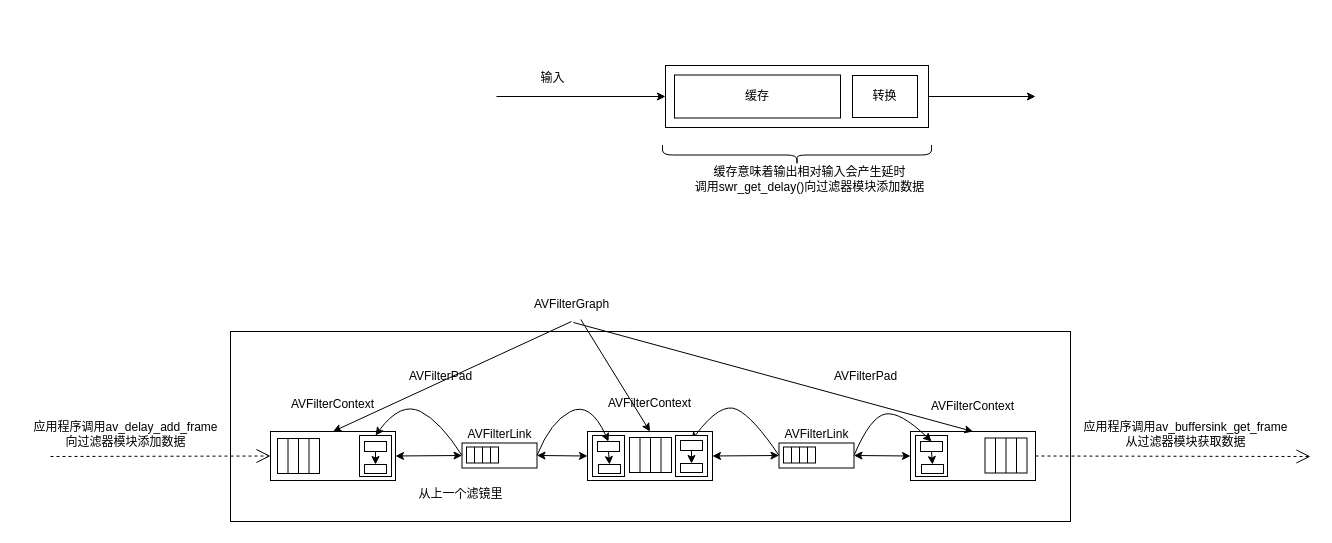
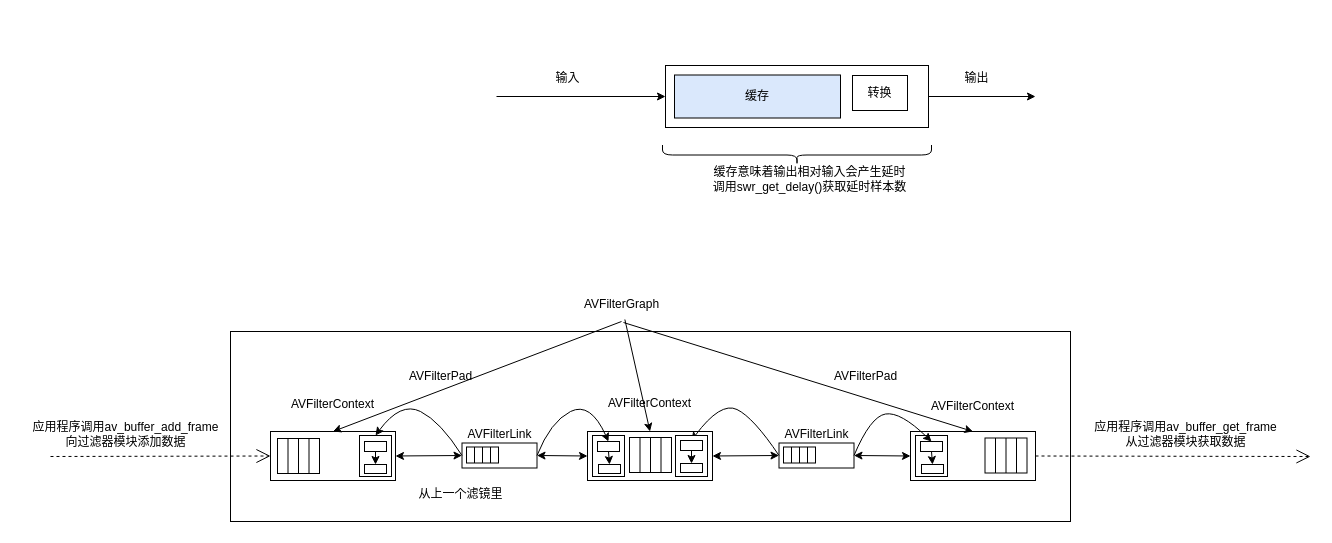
  <mxCell id="0" />
  <mxCell id="1" parent="0" />
  <mxCell id="2" value="" style="rounded=0;whiteSpace=wrap;html=1;" vertex="1" parent="1"><mxGeometry x="230" y="331" width="840" height="190" as="geometry" /></mxCell>
  <mxCell id="3" value="" style="rounded=0;whiteSpace=wrap;html=1;" parent="1" vertex="1"><mxGeometry x="665" y="65" width="263" height="62" as="geometry" /></mxCell>
  <mxCell id="4" value="" style="endArrow=classic;html=1;rounded=0;exitX=1;exitY=0.5;exitDx=0;exitDy=0;" parent="1" source="3" edge="1"><mxGeometry width="50" height="50" relative="1" as="geometry"><mxPoint x="835" y="232" as="sourcePoint" /><mxPoint x="1035" y="96" as="targetPoint" /></mxGeometry></mxCell>
  <mxCell id="5" value="" style="endArrow=classic;html=1;rounded=0;entryX=0;entryY=0.5;entryDx=0;entryDy=0;" parent="1" target="3" edge="1"><mxGeometry width="50" height="50" relative="1" as="geometry"><mxPoint x="496" y="96" as="sourcePoint" /><mxPoint x="552" y="38" as="targetPoint" /></mxGeometry></mxCell>
- <mxCell id="6" value="输入" style="text;html=1;align=center;verticalAlign=middle;resizable=0;points=[];autosize=1;strokeColor=none;fillColor=none;" parent="1" vertex="1"><mxGeometry x="531" y="65" width="42" height="26" as="geometry" /></mxCell>
- <mxCell id="8" value="缓存" style="rounded=0;whiteSpace=wrap;html=1;" parent="1" vertex="1"><mxGeometry x="674" y="74.5" width="166" height="43" as="geometry" /></mxCell>
+ <mxCell id="6" value="输入" style="text;html=1;align=center;verticalAlign=middle;resizable=0;points=[];autosize=1;strokeColor=none;fillColor=none;" parent="1" vertex="1"><mxGeometry x="546" y="65" width="42" height="26" as="geometry" /></mxCell>
+ <mxCell id="7" value="输出" style="text;html=1;align=center;verticalAlign=middle;resizable=0;points=[];autosize=1;strokeColor=none;fillColor=none;" parent="1" vertex="1"><mxGeometry x="955" y="65" width="42" height="26" as="geometry" /></mxCell>
+ <mxCell id="8" value="缓存" style="rounded=0;whiteSpace=wrap;html=1;fillColor=#dae8fc;" parent="1" vertex="1"><mxGeometry x="674" y="74.5" width="166" height="43" as="geometry" /></mxCell>
  <mxCell id="9" value="" style="shape=curlyBracket;whiteSpace=wrap;html=1;rounded=1;labelPosition=left;verticalLabelPosition=middle;align=right;verticalAlign=middle;size=0.5;rotation=-90;" parent="1" vertex="1"><mxGeometry x="786.5" y="20" width="20" height="269" as="geometry" /></mxCell>
- <mxCell id="10" value="缓存意味着输出相对输入会产生延时&lt;br&gt;调用swr_get_delay()向过滤器模块添加数据" style="text;html=1;align=center;verticalAlign=middle;resizable=0;points=[];autosize=1;strokeColor=none;fillColor=none;" parent="1" vertex="1"><mxGeometry x="703" y="158.5" width="211" height="41" as="geometry" /></mxCell>
- <mxCell id="11" value="转换" style="rounded=0;whiteSpace=wrap;html=1;" parent="1" vertex="1"><mxGeometry x="852" y="75" width="65" height="42" as="geometry" /></mxCell>
+ <mxCell id="10" value="缓存意味着输出相对输入会产生延时&lt;br&gt;调用swr_get_delay()获取延时样本数" style="text;html=1;align=center;verticalAlign=middle;resizable=0;points=[];autosize=1;strokeColor=none;fillColor=none;" parent="1" vertex="1"><mxGeometry x="703" y="158.5" width="211" height="41" as="geometry" /></mxCell>
+ <mxCell id="11" value="转换" style="rounded=0;whiteSpace=wrap;html=1;" parent="1" vertex="1"><mxGeometry x="852" y="75" width="55" height="35" as="geometry" /></mxCell>
  <mxCell id="12" value="" style="rounded=0;whiteSpace=wrap;html=1;" vertex="1" parent="1"><mxGeometry x="270" y="431" width="125" height="49" as="geometry" /></mxCell>
  <mxCell id="13" value="AVFilterContext" style="text;html=1;align=center;verticalAlign=middle;resizable=0;points=[];autosize=1;strokeColor=none;fillColor=none;" vertex="1" parent="1"><mxGeometry x="281" y="391" width="101" height="26" as="geometry" /></mxCell>
  <mxCell id="14" value="" style="rounded=0;whiteSpace=wrap;html=1;" vertex="1" parent="1"><mxGeometry x="277" y="438" width="42" height="35" as="geometry" /></mxCell>
  <mxCell id="15" value="" style="endArrow=none;html=1;rounded=0;entryX=0.5;entryY=0;entryDx=0;entryDy=0;exitX=0.5;exitY=1;exitDx=0;exitDy=0;" edge="1" parent="1" source="14" target="14"><mxGeometry width="50" height="50" relative="1" as="geometry"><mxPoint x="44" y="704" as="sourcePoint" /><mxPoint x="94" y="654" as="targetPoint" /></mxGeometry></mxCell>
  <mxCell id="16" value="" style="endArrow=none;html=1;rounded=0;entryX=0.75;entryY=0;entryDx=0;entryDy=0;exitX=0.75;exitY=1;exitDx=0;exitDy=0;" edge="1" parent="1" source="14" target="14"><mxGeometry width="50" height="50" relative="1" as="geometry"><mxPoint x="298" y="660" as="sourcePoint" /><mxPoint x="348" y="610" as="targetPoint" /></mxGeometry></mxCell>
  <mxCell id="17" value="" style="endArrow=none;html=1;rounded=0;entryX=0.25;entryY=0;entryDx=0;entryDy=0;exitX=0.25;exitY=1;exitDx=0;exitDy=0;" edge="1" parent="1" source="14" target="14"><mxGeometry width="50" height="50" relative="1" as="geometry"><mxPoint x="139" y="718" as="sourcePoint" /><mxPoint x="189" y="668" as="targetPoint" /></mxGeometry></mxCell>
  <mxCell id="18" value="" style="rounded=0;whiteSpace=wrap;html=1;" vertex="1" parent="1"><mxGeometry x="359" y="435" width="32" height="41" as="geometry" /></mxCell>
  <mxCell id="19" value="" style="rounded=0;whiteSpace=wrap;html=1;" vertex="1" parent="1"><mxGeometry x="364" y="441" width="22" height="10" as="geometry" /></mxCell>
  <mxCell id="20" value="" style="rounded=0;whiteSpace=wrap;html=1;" vertex="1" parent="1"><mxGeometry x="364" y="464" width="22" height="9" as="geometry" /></mxCell>
  <mxCell id="21" value="" style="endArrow=classic;html=1;rounded=0;exitX=0.5;exitY=1;exitDx=0;exitDy=0;entryX=0.5;entryY=0;entryDx=0;entryDy=0;" edge="1" parent="1" source="19" target="20"><mxGeometry width="50" height="50" relative="1" as="geometry"><mxPoint x="409" y="548" as="sourcePoint" /><mxPoint x="459" y="498" as="targetPoint" /></mxGeometry></mxCell>
  <mxCell id="22" value="" style="endArrow=classic;startArrow=classic;html=1;rounded=0;exitX=1;exitY=0.5;exitDx=0;exitDy=0;entryX=0;entryY=0.5;entryDx=0;entryDy=0;" edge="1" parent="1" source="12" target="23"><mxGeometry width="50" height="50" relative="1" as="geometry"><mxPoint x="448" y="488" as="sourcePoint" /><mxPoint x="438" y="456" as="targetPoint" /></mxGeometry></mxCell>
  <mxCell id="23" value="" style="rounded=0;whiteSpace=wrap;html=1;" vertex="1" parent="1"><mxGeometry x="461.5" y="442.5" width="75" height="25" as="geometry" /></mxCell>
  <mxCell id="24" value="" style="rounded=0;whiteSpace=wrap;html=1;" vertex="1" parent="1"><mxGeometry x="466" y="446.5" width="32" height="16" as="geometry" /></mxCell>
  <mxCell id="25" value="" style="endArrow=none;html=1;rounded=0;entryX=0.75;entryY=0;entryDx=0;entryDy=0;exitX=0.75;exitY=1;exitDx=0;exitDy=0;" edge="1" parent="1" source="24" target="24"><mxGeometry width="50" height="50" relative="1" as="geometry"><mxPoint x="374.5" y="605.5" as="sourcePoint" /><mxPoint x="424.5" y="555.5" as="targetPoint" /></mxGeometry></mxCell>
  <mxCell id="26" value="" style="endArrow=none;html=1;rounded=0;entryX=0.5;entryY=0;entryDx=0;entryDy=0;exitX=0.5;exitY=1;exitDx=0;exitDy=0;" edge="1" parent="1" source="24" target="24"><mxGeometry width="50" height="50" relative="1" as="geometry"><mxPoint x="190.5" y="681.5" as="sourcePoint" /><mxPoint x="240.5" y="631.5" as="targetPoint" /></mxGeometry></mxCell>
  <mxCell id="27" value="" style="endArrow=none;html=1;rounded=0;entryX=0.25;entryY=0;entryDx=0;entryDy=0;exitX=0.25;exitY=1;exitDx=0;exitDy=0;" edge="1" parent="1" source="24" target="24"><mxGeometry width="50" height="50" relative="1" as="geometry"><mxPoint x="285.5" y="603.5" as="sourcePoint" /><mxPoint x="335.5" y="553.5" as="targetPoint" /></mxGeometry></mxCell>
  <mxCell id="28" value="AVFilterLink" style="text;html=1;align=center;verticalAlign=middle;resizable=0;points=[];autosize=1;strokeColor=none;fillColor=none;" vertex="1" parent="1"><mxGeometry x="458" y="420.5" width="82" height="26" as="geometry" /></mxCell>
  <mxCell id="29" value="" style="rounded=0;whiteSpace=wrap;html=1;" vertex="1" parent="1"><mxGeometry x="587" y="431" width="125" height="49" as="geometry" /></mxCell>
  <mxCell id="30" value="AVFilterContext" style="text;html=1;align=center;verticalAlign=middle;resizable=0;points=[];autosize=1;strokeColor=none;fillColor=none;" vertex="1" parent="1"><mxGeometry x="598" y="390" width="101" height="26" as="geometry" /></mxCell>
  <mxCell id="31" value="" style="rounded=0;whiteSpace=wrap;html=1;" vertex="1" parent="1"><mxGeometry x="629" y="437" width="42" height="35" as="geometry" /></mxCell>
  <mxCell id="32" value="" style="endArrow=none;html=1;rounded=0;entryX=0.5;entryY=0;entryDx=0;entryDy=0;exitX=0.5;exitY=1;exitDx=0;exitDy=0;" edge="1" source="31" target="31" parent="1"><mxGeometry width="50" height="50" relative="1" as="geometry"><mxPoint x="234.5" y="699" as="sourcePoint" /><mxPoint x="284.5" y="649" as="targetPoint" /></mxGeometry></mxCell>
  <mxCell id="33" value="" style="endArrow=none;html=1;rounded=0;entryX=0.75;entryY=0;entryDx=0;entryDy=0;exitX=0.75;exitY=1;exitDx=0;exitDy=0;" edge="1" source="31" target="31" parent="1"><mxGeometry width="50" height="50" relative="1" as="geometry"><mxPoint x="488.5" y="655" as="sourcePoint" /><mxPoint x="538.5" y="605" as="targetPoint" /></mxGeometry></mxCell>
  <mxCell id="34" value="" style="endArrow=none;html=1;rounded=0;entryX=0.25;entryY=0;entryDx=0;entryDy=0;exitX=0.25;exitY=1;exitDx=0;exitDy=0;" edge="1" source="31" target="31" parent="1"><mxGeometry width="50" height="50" relative="1" as="geometry"><mxPoint x="329.5" y="713" as="sourcePoint" /><mxPoint x="379.5" y="663" as="targetPoint" /></mxGeometry></mxCell>
  <mxCell id="35" value="" style="rounded=0;whiteSpace=wrap;html=1;" vertex="1" parent="1"><mxGeometry x="592" y="435" width="32" height="41" as="geometry" /></mxCell>
  <mxCell id="36" value="" style="rounded=0;whiteSpace=wrap;html=1;" vertex="1" parent="1"><mxGeometry x="597" y="441" width="22" height="10" as="geometry" /></mxCell>
  <mxCell id="37" value="" style="rounded=0;whiteSpace=wrap;html=1;" vertex="1" parent="1"><mxGeometry x="598" y="464" width="22" height="9" as="geometry" /></mxCell>
  <mxCell id="38" value="" style="endArrow=classic;html=1;rounded=0;entryX=0.5;entryY=0;entryDx=0;entryDy=0;exitX=0.5;exitY=1;exitDx=0;exitDy=0;" edge="1" source="36" target="37" parent="1"><mxGeometry width="50" height="50" relative="1" as="geometry"><mxPoint x="634" y="468" as="sourcePoint" /><mxPoint x="698" y="498" as="targetPoint" /></mxGeometry></mxCell>
  <mxCell id="39" value="" style="endArrow=classic;startArrow=classic;html=1;rounded=0;entryX=0;entryY=0.5;entryDx=0;entryDy=0;exitX=1;exitY=0.5;exitDx=0;exitDy=0;" edge="1" parent="1" source="23" target="29"><mxGeometry width="50" height="50" relative="1" as="geometry"><mxPoint x="508" y="561" as="sourcePoint" /><mxPoint x="558" y="511" as="targetPoint" /></mxGeometry></mxCell>
  <mxCell id="40" value="AVFilterPad" style="text;html=1;align=center;verticalAlign=middle;resizable=0;points=[];autosize=1;strokeColor=none;fillColor=none;" vertex="1" parent="1"><mxGeometry x="395" y="361" width="90" height="30" as="geometry" /></mxCell>
  <mxCell id="41" value="" style="rounded=0;whiteSpace=wrap;html=1;" vertex="1" parent="1"><mxGeometry x="778.5" y="442.5" width="75" height="25" as="geometry" /></mxCell>
  <mxCell id="42" value="" style="rounded=0;whiteSpace=wrap;html=1;" vertex="1" parent="1"><mxGeometry x="783" y="446.5" width="32" height="16" as="geometry" /></mxCell>
  <mxCell id="43" value="" style="endArrow=none;html=1;rounded=0;entryX=0.75;entryY=0;entryDx=0;entryDy=0;exitX=0.75;exitY=1;exitDx=0;exitDy=0;" edge="1" source="42" target="42" parent="1"><mxGeometry width="50" height="50" relative="1" as="geometry"><mxPoint x="691.5" y="605.5" as="sourcePoint" /><mxPoint x="741.5" y="555.5" as="targetPoint" /></mxGeometry></mxCell>
  <mxCell id="44" value="" style="endArrow=none;html=1;rounded=0;entryX=0.5;entryY=0;entryDx=0;entryDy=0;exitX=0.5;exitY=1;exitDx=0;exitDy=0;" edge="1" source="42" target="42" parent="1"><mxGeometry width="50" height="50" relative="1" as="geometry"><mxPoint x="507.5" y="681.5" as="sourcePoint" /><mxPoint x="557.5" y="631.5" as="targetPoint" /></mxGeometry></mxCell>
  <mxCell id="45" value="" style="endArrow=none;html=1;rounded=0;entryX=0.25;entryY=0;entryDx=0;entryDy=0;exitX=0.25;exitY=1;exitDx=0;exitDy=0;" edge="1" source="42" target="42" parent="1"><mxGeometry width="50" height="50" relative="1" as="geometry"><mxPoint x="602.5" y="603.5" as="sourcePoint" /><mxPoint x="652.5" y="553.5" as="targetPoint" /></mxGeometry></mxCell>
  <mxCell id="46" value="AVFilterLink" style="text;html=1;align=center;verticalAlign=middle;resizable=0;points=[];autosize=1;strokeColor=none;fillColor=none;" vertex="1" parent="1"><mxGeometry x="775" y="420.5" width="82" height="26" as="geometry" /></mxCell>
  <mxCell id="47" value="" style="endArrow=classic;startArrow=classic;html=1;rounded=0;entryX=0;entryY=0.5;entryDx=0;entryDy=0;exitX=1;exitY=0.5;exitDx=0;exitDy=0;" edge="1" source="41" parent="1" target="49"><mxGeometry width="50" height="50" relative="1" as="geometry"><mxPoint x="825" y="561" as="sourcePoint" /><mxPoint x="904" y="456" as="targetPoint" /></mxGeometry></mxCell>
  <mxCell id="48" value="" style="endArrow=classic;startArrow=classic;html=1;rounded=0;exitX=1;exitY=0.5;exitDx=0;exitDy=0;entryX=0;entryY=0.5;entryDx=0;entryDy=0;" edge="1" target="41" parent="1" source="29"><mxGeometry width="50" height="50" relative="1" as="geometry"><mxPoint x="712" y="456" as="sourcePoint" /><mxPoint x="755" y="456" as="targetPoint" /></mxGeometry></mxCell>
  <mxCell id="49" value="" style="rounded=0;whiteSpace=wrap;html=1;" vertex="1" parent="1"><mxGeometry x="910" y="431" width="125" height="49" as="geometry" /></mxCell>
  <mxCell id="50" value="AVFilterContext" style="text;html=1;align=center;verticalAlign=middle;resizable=0;points=[];autosize=1;strokeColor=none;fillColor=none;" vertex="1" parent="1"><mxGeometry x="921" y="393" width="101" height="26" as="geometry" /></mxCell>
  <mxCell id="51" value="" style="rounded=0;whiteSpace=wrap;html=1;" vertex="1" parent="1"><mxGeometry x="984.5" y="437.5" width="42" height="35" as="geometry" /></mxCell>
  <mxCell id="52" value="" style="endArrow=none;html=1;rounded=0;entryX=0.5;entryY=0;entryDx=0;entryDy=0;exitX=0.5;exitY=1;exitDx=0;exitDy=0;" edge="1" parent="1" source="51" target="51"><mxGeometry width="50" height="50" relative="1" as="geometry"><mxPoint x="557.5" y="699" as="sourcePoint" /><mxPoint x="607.5" y="649" as="targetPoint" /></mxGeometry></mxCell>
  <mxCell id="53" value="" style="endArrow=none;html=1;rounded=0;entryX=0.75;entryY=0;entryDx=0;entryDy=0;exitX=0.75;exitY=1;exitDx=0;exitDy=0;" edge="1" parent="1" source="51" target="51"><mxGeometry width="50" height="50" relative="1" as="geometry"><mxPoint x="811.5" y="655" as="sourcePoint" /><mxPoint x="861.5" y="605" as="targetPoint" /></mxGeometry></mxCell>
  <mxCell id="54" value="" style="endArrow=none;html=1;rounded=0;entryX=0.25;entryY=0;entryDx=0;entryDy=0;exitX=0.25;exitY=1;exitDx=0;exitDy=0;" edge="1" parent="1" source="51" target="51"><mxGeometry width="50" height="50" relative="1" as="geometry"><mxPoint x="652.5" y="713" as="sourcePoint" /><mxPoint x="702.5" y="663" as="targetPoint" /></mxGeometry></mxCell>
  <mxCell id="55" value="" style="rounded=0;whiteSpace=wrap;html=1;" vertex="1" parent="1"><mxGeometry x="915" y="435" width="32" height="41" as="geometry" /></mxCell>
  <mxCell id="56" value="" style="rounded=0;whiteSpace=wrap;html=1;" vertex="1" parent="1"><mxGeometry x="920" y="441" width="22" height="10" as="geometry" /></mxCell>
  <mxCell id="57" value="" style="rounded=0;whiteSpace=wrap;html=1;" vertex="1" parent="1"><mxGeometry x="921" y="464" width="22" height="9" as="geometry" /></mxCell>
  <mxCell id="58" value="" style="endArrow=classic;html=1;rounded=0;entryX=0.5;entryY=0;entryDx=0;entryDy=0;exitX=0.5;exitY=1;exitDx=0;exitDy=0;" edge="1" parent="1" source="56" target="57"><mxGeometry width="50" height="50" relative="1" as="geometry"><mxPoint x="957" y="468" as="sourcePoint" /><mxPoint x="1021" y="498" as="targetPoint" /></mxGeometry></mxCell>
  <mxCell id="59" value="AVFilterPad" style="text;html=1;align=center;verticalAlign=middle;resizable=0;points=[];autosize=1;strokeColor=none;fillColor=none;" vertex="1" parent="1"><mxGeometry x="820" y="361" width="90" height="30" as="geometry" /></mxCell>
  <mxCell id="60" value="从上一个滤镜里" style="text;html=1;align=center;verticalAlign=middle;resizable=0;points=[];autosize=1;strokeColor=none;fillColor=none;" vertex="1" parent="1"><mxGeometry x="405" y="479" width="110" height="30" as="geometry" /></mxCell>
  <mxCell id="61" value="" style="curved=1;endArrow=classic;html=1;rounded=0;exitX=0;exitY=0.5;exitDx=0;exitDy=0;entryX=0.5;entryY=0;entryDx=0;entryDy=0;" edge="1" parent="1" source="23" target="18"><mxGeometry width="50" height="50" relative="1" as="geometry"><mxPoint x="370" y="401" as="sourcePoint" /><mxPoint x="320" y="351" as="targetPoint" /><Array as="points"><mxPoint x="440" y="421" /><mxPoint x="400" y="401" /></Array></mxGeometry></mxCell>
  <mxCell id="62" value="" style="curved=1;endArrow=classic;html=1;rounded=0;exitX=1;exitY=0.5;exitDx=0;exitDy=0;entryX=0.5;entryY=0;entryDx=0;entryDy=0;" edge="1" parent="1" source="23" target="36"><mxGeometry width="50" height="50" relative="1" as="geometry"><mxPoint x="547" y="455" as="sourcePoint" /><mxPoint x="683" y="431" as="targetPoint" /><Array as="points"><mxPoint x="550" y="421" /><mxPoint x="590" y="401" /></Array></mxGeometry></mxCell>
  <mxCell id="63" value="" style="curved=1;endArrow=classic;html=1;rounded=0;exitX=0;exitY=0.5;exitDx=0;exitDy=0;entryX=0.5;entryY=0;entryDx=0;entryDy=0;" edge="1" parent="1" source="41" target="65"><mxGeometry width="50" height="50" relative="1" as="geometry"><mxPoint x="775" y="451" as="sourcePoint" /><mxPoint x="688" y="431" as="targetPoint" /><Array as="points"><mxPoint x="753" y="417" /><mxPoint x="720" y="401" /></Array></mxGeometry></mxCell>
  <mxCell id="64" value="" style="rounded=0;whiteSpace=wrap;html=1;" vertex="1" parent="1"><mxGeometry x="675" y="435" width="32" height="41" as="geometry" /></mxCell>
  <mxCell id="65" value="" style="rounded=0;whiteSpace=wrap;html=1;" vertex="1" parent="1"><mxGeometry x="680" y="440" width="22" height="10" as="geometry" /></mxCell>
  <mxCell id="66" value="" style="rounded=0;whiteSpace=wrap;html=1;" vertex="1" parent="1"><mxGeometry x="680" y="463" width="22" height="9" as="geometry" /></mxCell>
  <mxCell id="67" value="" style="endArrow=classic;html=1;rounded=0;entryX=0.5;entryY=0;entryDx=0;entryDy=0;exitX=0.5;exitY=1;exitDx=0;exitDy=0;" edge="1" parent="1" source="65" target="66"><mxGeometry width="50" height="50" relative="1" as="geometry"><mxPoint x="716" y="467" as="sourcePoint" /><mxPoint x="780" y="497" as="targetPoint" /></mxGeometry></mxCell>
  <mxCell id="68" value="" style="curved=1;endArrow=classic;html=1;rounded=0;exitX=1;exitY=0.5;exitDx=0;exitDy=0;entryX=0.5;entryY=0;entryDx=0;entryDy=0;" edge="1" parent="1" source="41" target="56"><mxGeometry width="50" height="50" relative="1" as="geometry"><mxPoint x="857" y="450" as="sourcePoint" /><mxPoint x="928" y="436" as="targetPoint" /><Array as="points"><mxPoint x="870" y="416" /><mxPoint x="900" y="411" /></Array></mxGeometry></mxCell>
- <mxCell id="69" value="AVFilterGraph" style="text;html=1;align=center;verticalAlign=middle;resizable=0;points=[];autosize=1;strokeColor=none;fillColor=none;" vertex="1" parent="1"><mxGeometry x="521" y="289" width="100" height="30" as="geometry" /></mxCell>
+ <mxCell id="69" value="AVFilterGraph" style="text;html=1;align=center;verticalAlign=middle;resizable=0;points=[];autosize=1;strokeColor=none;fillColor=none;" vertex="1" parent="1"><mxGeometry x="571" y="289" width="100" height="30" as="geometry" /></mxCell>
  <mxCell id="70" value="" style="endArrow=open;endSize=12;dashed=1;html=1;rounded=0;exitX=1;exitY=0.5;exitDx=0;exitDy=0;" edge="1" parent="1" source="49"><mxGeometry width="160" relative="1" as="geometry"><mxPoint x="1110" y="451" as="sourcePoint" /><mxPoint x="1310" y="456" as="targetPoint" /></mxGeometry></mxCell>
  <mxCell id="71" value="" style="endArrow=open;endSize=12;dashed=1;html=1;rounded=0;entryX=0;entryY=0.5;entryDx=0;entryDy=0;" edge="1" parent="1" target="12"><mxGeometry width="160" relative="1" as="geometry"><mxPoint x="50" y="456" as="sourcePoint" /><mxPoint x="210" y="451" as="targetPoint" /></mxGeometry></mxCell>
- <mxCell id="72" value="应用程序调用av_delay_add_frame&lt;br&gt;向过滤器模块添加数据" style="text;html=1;align=center;verticalAlign=middle;resizable=0;points=[];autosize=1;strokeColor=none;fillColor=none;" vertex="1" parent="1"><mxGeometry x="20" y="413.5" width="210" height="40" as="geometry" /></mxCell>
- <mxCell id="73" value="应用程序调用av_buffersink_get_frame&lt;br&gt;从过滤器模块获取数据" style="text;html=1;align=center;verticalAlign=middle;resizable=0;points=[];autosize=1;strokeColor=none;fillColor=none;" vertex="1" parent="1"><mxGeometry x="1070" y="413.5" width="230" height="40" as="geometry" /></mxCell>
+ <mxCell id="72" value="应用程序调用av_buffer_add_frame&lt;br&gt;向过滤器模块添加数据" style="text;html=1;align=center;verticalAlign=middle;resizable=0;points=[];autosize=1;strokeColor=none;fillColor=none;" vertex="1" parent="1"><mxGeometry x="20" y="413.5" width="210" height="40" as="geometry" /></mxCell>
+ <mxCell id="73" value="应用程序调用av_buffer_get_frame&lt;br&gt;从过滤器模块获取数据" style="text;html=1;align=center;verticalAlign=middle;resizable=0;points=[];autosize=1;strokeColor=none;fillColor=none;" vertex="1" parent="1"><mxGeometry x="1070" y="413.5" width="230" height="40" as="geometry" /></mxCell>
  <mxCell id="74" value="" style="endArrow=classic;html=1;rounded=0;exitX=0.5;exitY=1.067;exitDx=0;exitDy=0;exitPerimeter=0;entryX=0.5;entryY=0;entryDx=0;entryDy=0;" edge="1" parent="1" source="69" target="12"><mxGeometry width="50" height="50" relative="1" as="geometry"><mxPoint x="370" y="631" as="sourcePoint" /><mxPoint x="420" y="581" as="targetPoint" /></mxGeometry></mxCell>
  <mxCell id="75" value="" style="endArrow=classic;html=1;rounded=0;entryX=0.5;entryY=0;entryDx=0;entryDy=0;" edge="1" parent="1" source="69" target="29"><mxGeometry width="50" height="50" relative="1" as="geometry"><mxPoint x="620" y="321" as="sourcePoint" /><mxPoint x="700" y="591" as="targetPoint" /></mxGeometry></mxCell>
  <mxCell id="76" value="" style="endArrow=classic;html=1;rounded=0;exitX=0.52;exitY=1.1;exitDx=0;exitDy=0;exitPerimeter=0;entryX=0.5;entryY=0;entryDx=0;entryDy=0;" edge="1" parent="1" source="69" target="49"><mxGeometry width="50" height="50" relative="1" as="geometry"><mxPoint x="720" y="641" as="sourcePoint" /><mxPoint x="770" y="591" as="targetPoint" /></mxGeometry></mxCell>
